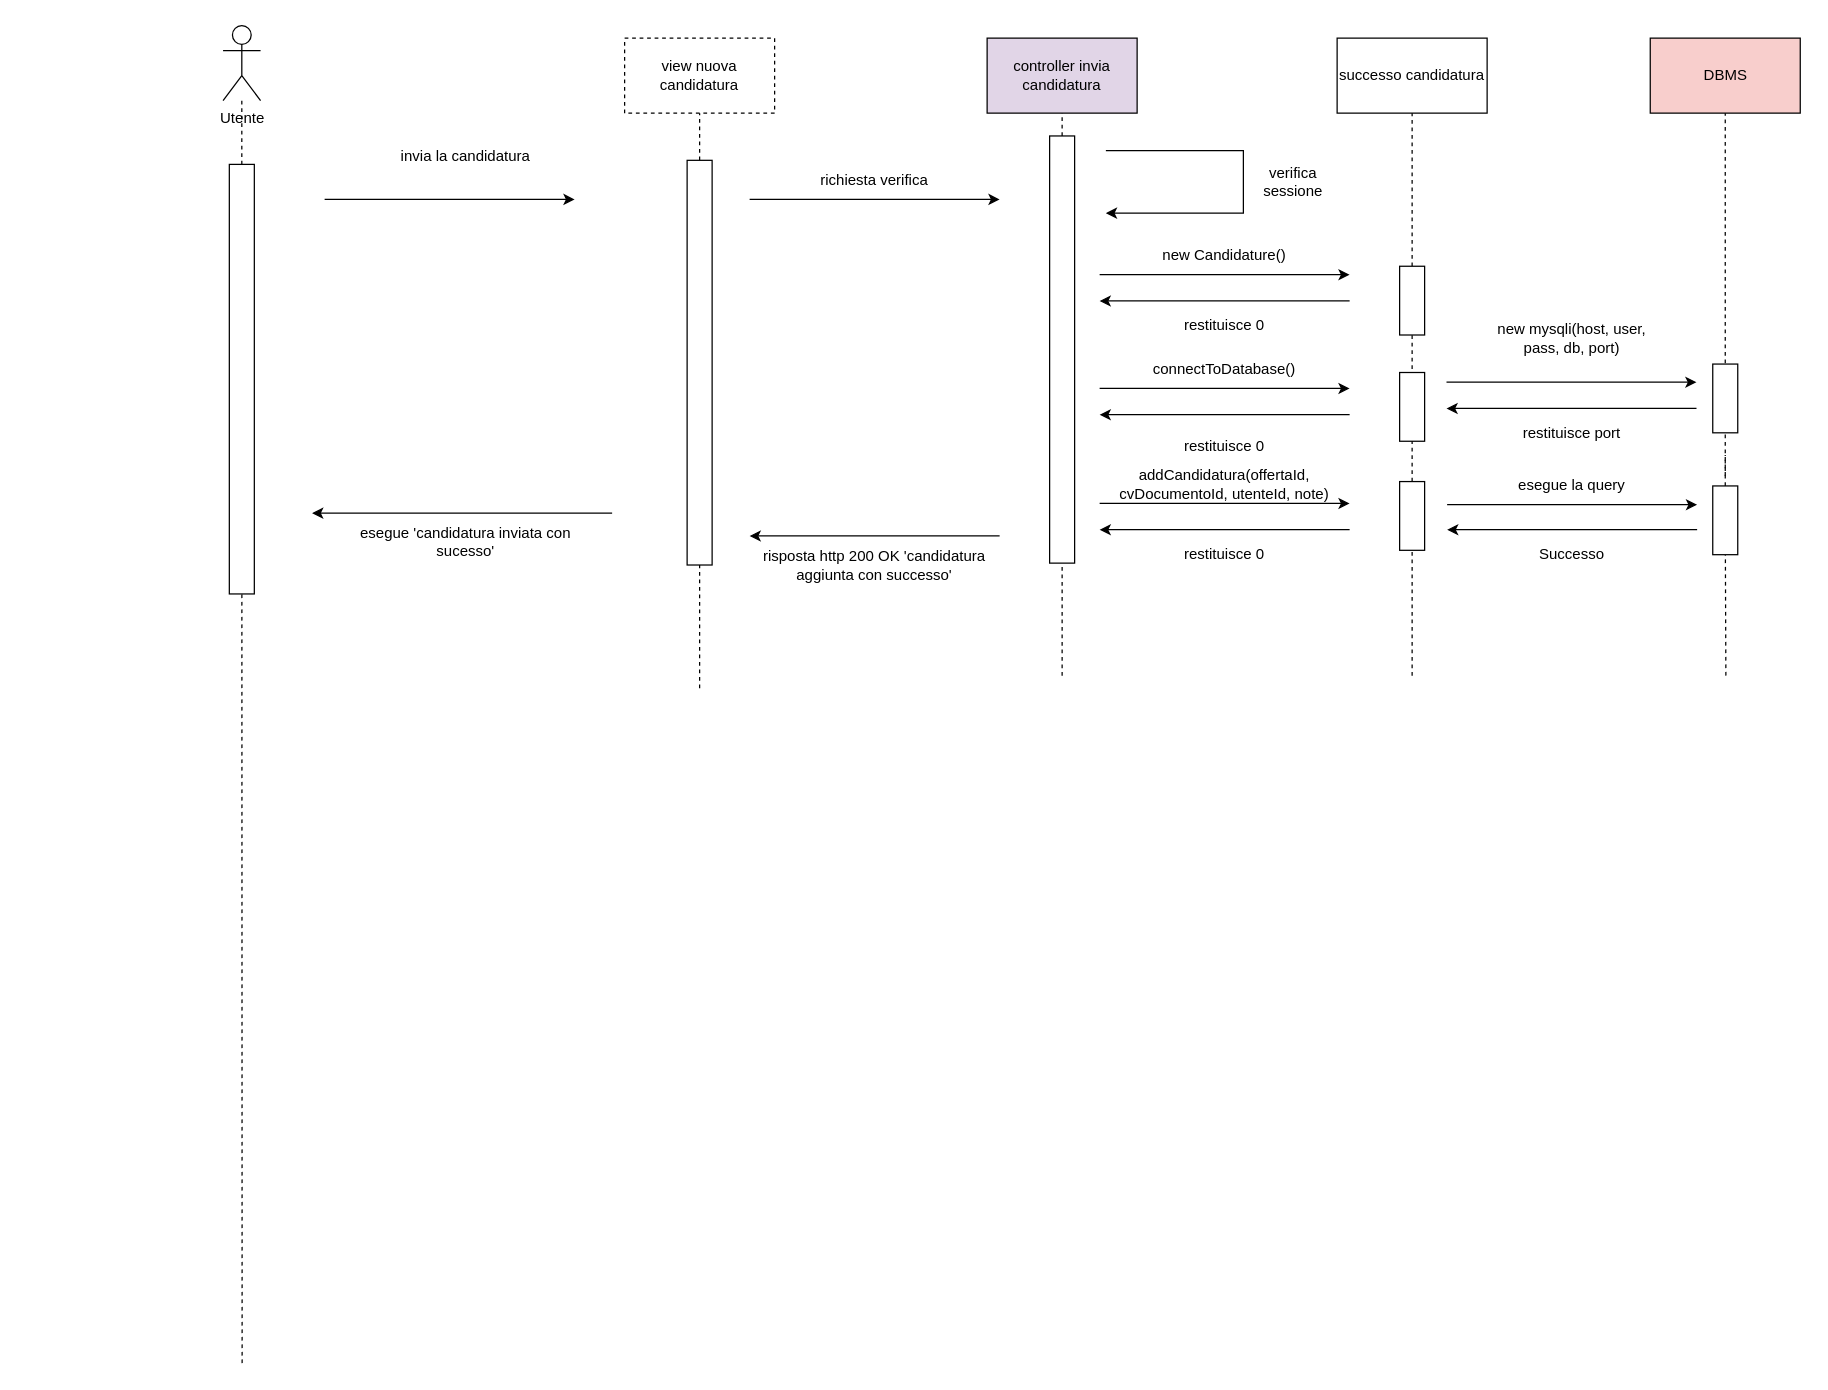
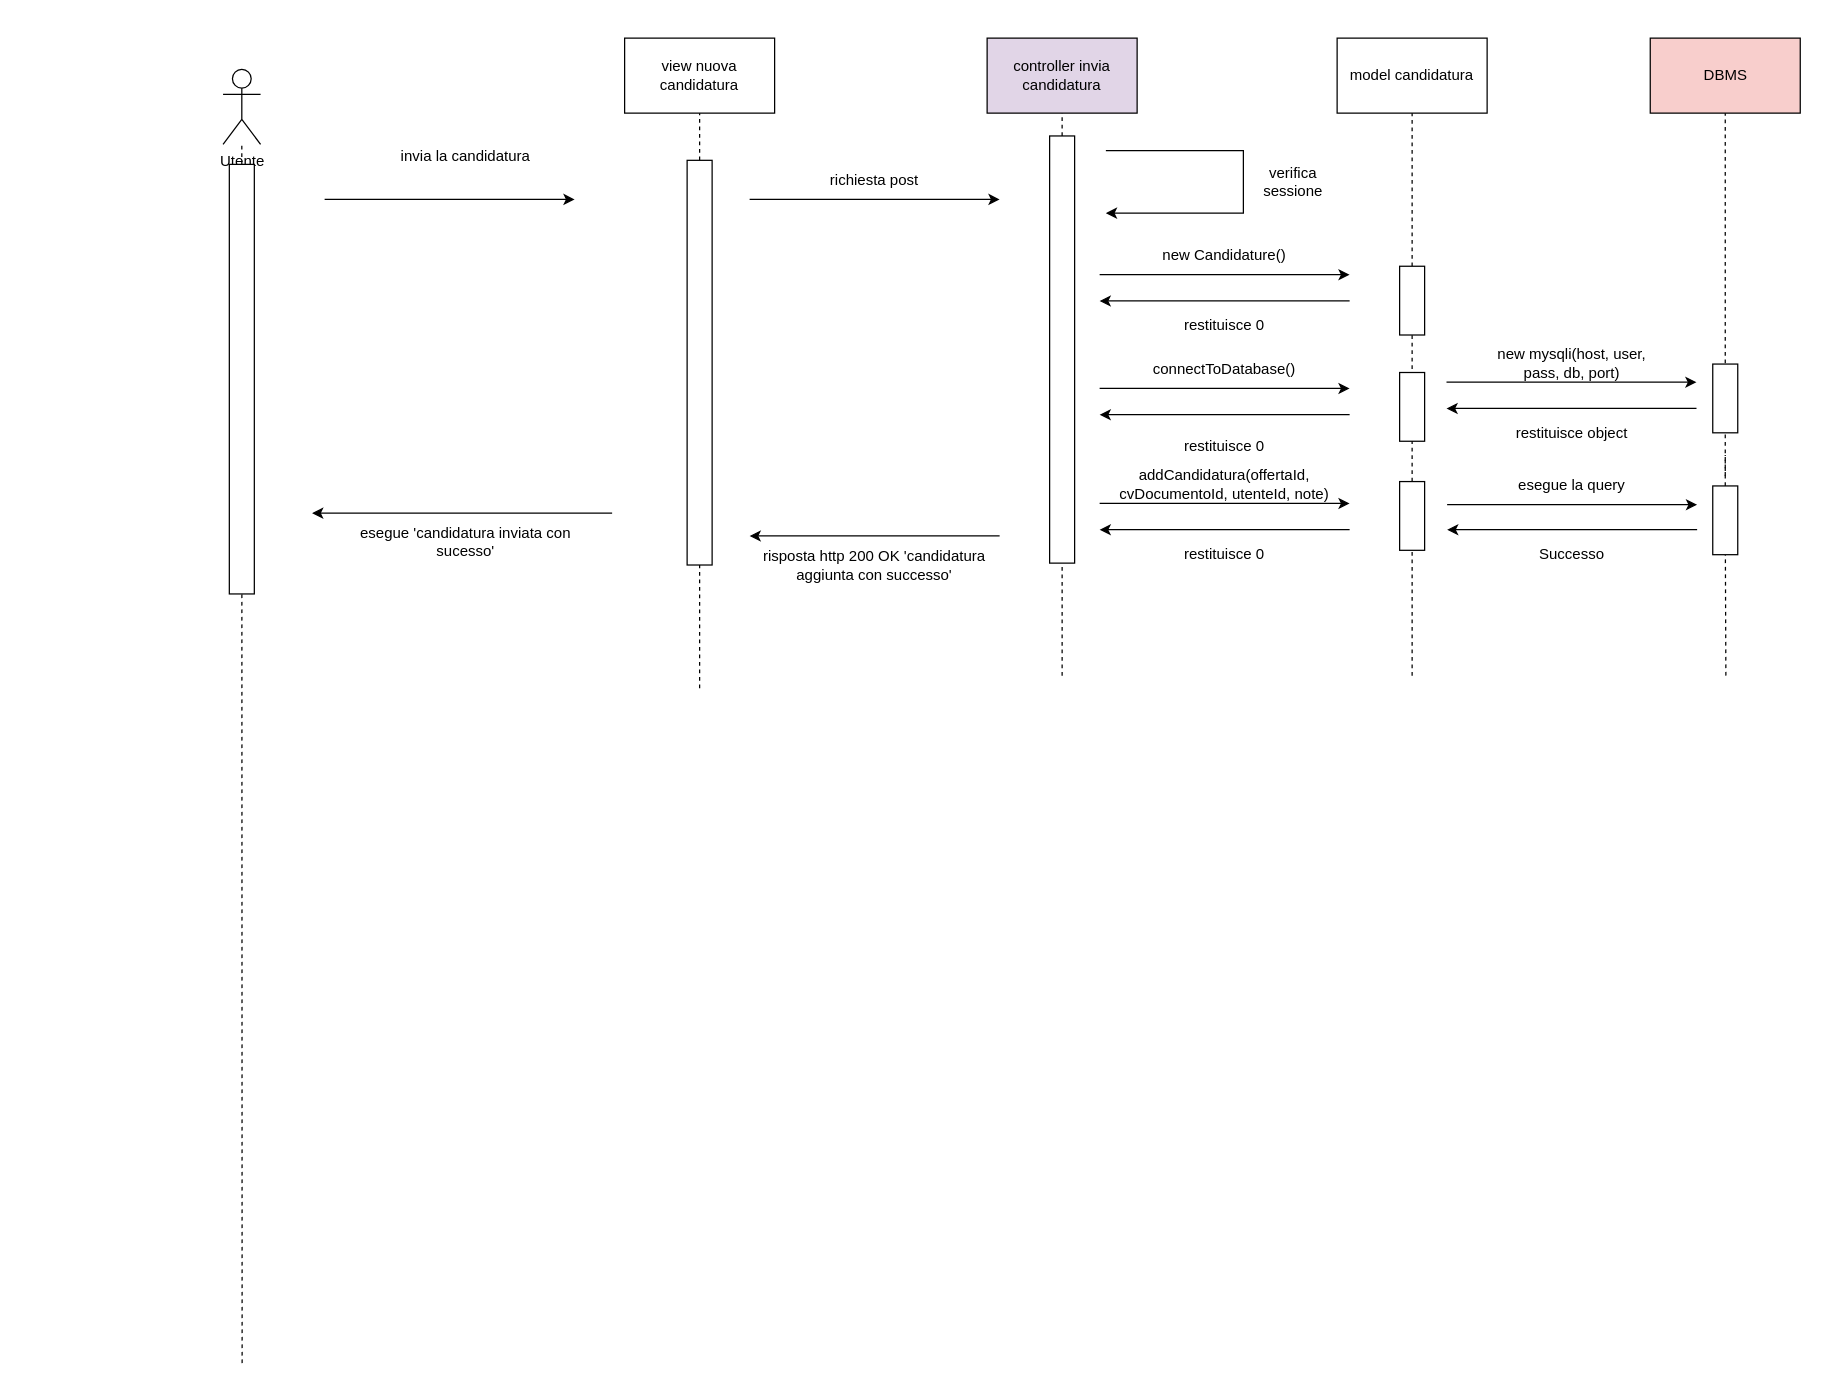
  <mxCell id="0" />
  <mxCell id="1" parent="0" />
- <mxCell id="2" value="Utente" style="shape=umlActor;verticalLabelPosition=bottom;verticalAlign=top;html=1;outlineConnect=0;" parent="1" vertex="1"><mxGeometry x="177.75" y="20" width="30" height="60" as="geometry" /></mxCell>
+ <mxCell id="2" value="Utente" style="shape=umlActor;verticalLabelPosition=bottom;verticalAlign=top;html=1;outlineConnect=0;" parent="1" vertex="1"><mxGeometry x="177.75" y="55" width="30" height="60" as="geometry" /></mxCell>
  <mxCell id="3" value="" style="endArrow=none;dashed=1;html=1;rounded=0;" parent="1" source="27" target="2" edge="1"><mxGeometry width="50" height="50" relative="1" as="geometry"><mxPoint x="192.75" y="781" as="sourcePoint" /><mxPoint x="207.75" y="361" as="targetPoint" /><Array as="points" /></mxGeometry></mxCell>
  <mxCell id="4" value="controller invia candidatura" style="rounded=0;whiteSpace=wrap;html=1;fillColor=#e1d5e7;" parent="1" vertex="1"><mxGeometry x="789" y="30" width="120" height="60" as="geometry" /></mxCell>
  <mxCell id="5" value="" style="endArrow=none;dashed=1;html=1;rounded=0;entryX=0.5;entryY=1;entryDx=0;entryDy=0;" parent="1" source="36" target="4" edge="1"><mxGeometry width="50" height="50" relative="1" as="geometry"><mxPoint x="849.001" y="269.375" as="sourcePoint" /><mxPoint x="849.001" y="246.25" as="targetPoint" /></mxGeometry></mxCell>
- <mxCell id="6" value="successo candidatura" style="rounded=0;whiteSpace=wrap;html=1;" parent="1" vertex="1"><mxGeometry x="1069" y="30" width="120" height="60" as="geometry" /></mxCell>
+ <mxCell id="6" value="model candidatura" style="rounded=0;whiteSpace=wrap;html=1;" parent="1" vertex="1"><mxGeometry x="1069" y="30" width="120" height="60" as="geometry" /></mxCell>
  <mxCell id="7" value="" style="endArrow=none;dashed=1;html=1;rounded=0;entryX=0.5;entryY=1;entryDx=0;entryDy=0;" parent="1" source="14" target="6" edge="1"><mxGeometry width="50" height="50" relative="1" as="geometry"><mxPoint x="1128.5" y="490" as="sourcePoint" /><mxPoint x="1128.5" y="240" as="targetPoint" /></mxGeometry></mxCell>
  <mxCell id="8" value="invia la candidatura" style="text;html=1;align=center;verticalAlign=middle;whiteSpace=wrap;rounded=0;" parent="1" vertex="1"><mxGeometry x="301.5" y="110" width="140" height="30" as="geometry" /></mxCell>
  <mxCell id="9" value="" style="endArrow=classic;html=1;rounded=0;" parent="1" edge="1"><mxGeometry width="50" height="50" relative="1" as="geometry"><mxPoint x="879" y="219.25" as="sourcePoint" /><mxPoint x="1079" y="219.25" as="targetPoint" /></mxGeometry></mxCell>
  <mxCell id="10" value="new Candidature()" style="text;html=1;align=center;verticalAlign=middle;whiteSpace=wrap;rounded=0;" parent="1" vertex="1"><mxGeometry x="909" y="189.25" width="140" height="30" as="geometry" /></mxCell>
  <mxCell id="11" value="" style="endArrow=classic;html=1;rounded=0;" parent="1" edge="1"><mxGeometry width="50" height="50" relative="1" as="geometry"><mxPoint x="1079" y="240.25" as="sourcePoint" /><mxPoint x="879" y="240.25" as="targetPoint" /></mxGeometry></mxCell>
  <mxCell id="12" value="restituisce 0" style="text;html=1;align=center;verticalAlign=middle;whiteSpace=wrap;rounded=0;" parent="1" vertex="1"><mxGeometry x="909" y="245.25" width="140" height="30" as="geometry" /></mxCell>
  <mxCell id="13" value="" style="endArrow=none;dashed=1;html=1;rounded=0;" parent="1" source="34" target="14" edge="1"><mxGeometry width="50" height="50" relative="1" as="geometry"><mxPoint x="1129" y="800" as="sourcePoint" /><mxPoint x="1128.5" y="240" as="targetPoint" /></mxGeometry></mxCell>
  <mxCell id="14" value="" style="rounded=0;whiteSpace=wrap;html=1;rotation=90;" parent="1" vertex="1"><mxGeometry x="1101.5" y="230" width="55" height="20" as="geometry" /></mxCell>
  <mxCell id="15" value="" style="endArrow=classic;html=1;rounded=0;" parent="1" edge="1"><mxGeometry width="50" height="50" relative="1" as="geometry"><mxPoint x="879" y="310.25" as="sourcePoint" /><mxPoint x="1079" y="310.25" as="targetPoint" /></mxGeometry></mxCell>
  <mxCell id="16" value="connectToDatabase()" style="text;html=1;align=center;verticalAlign=middle;whiteSpace=wrap;rounded=0;" parent="1" vertex="1"><mxGeometry x="909" y="280.25" width="140" height="30" as="geometry" /></mxCell>
  <mxCell id="17" value="" style="endArrow=classic;html=1;rounded=0;" parent="1" edge="1"><mxGeometry width="50" height="50" relative="1" as="geometry"><mxPoint x="1079" y="331.25" as="sourcePoint" /><mxPoint x="879" y="331.25" as="targetPoint" /></mxGeometry></mxCell>
  <mxCell id="18" value="restituisce 0" style="text;html=1;align=center;verticalAlign=middle;whiteSpace=wrap;rounded=0;" parent="1" vertex="1"><mxGeometry x="909" y="342.25" width="140" height="30" as="geometry" /></mxCell>
  <mxCell id="19" value="" style="rounded=0;whiteSpace=wrap;html=1;rotation=90;" parent="1" vertex="1"><mxGeometry x="1101.5" y="315" width="55" height="20" as="geometry" /></mxCell>
  <mxCell id="20" value="" style="endArrow=classic;html=1;rounded=0;" parent="1" edge="1"><mxGeometry width="50" height="50" relative="1" as="geometry"><mxPoint x="879" y="402.25" as="sourcePoint" /><mxPoint x="1079" y="402.25" as="targetPoint" /></mxGeometry></mxCell>
  <mxCell id="21" value="addCandidatura(offertaId, cvDocumentoId, utenteId, note)" style="text;html=1;align=center;verticalAlign=middle;whiteSpace=wrap;rounded=0;" parent="1" vertex="1"><mxGeometry x="894" y="372.25" width="170" height="30" as="geometry" /></mxCell>
  <mxCell id="22" value="" style="endArrow=classic;html=1;rounded=0;" parent="1" edge="1"><mxGeometry width="50" height="50" relative="1" as="geometry"><mxPoint x="1079" y="423.25" as="sourcePoint" /><mxPoint x="879" y="423.25" as="targetPoint" /></mxGeometry></mxCell>
  <mxCell id="23" value="restituisce 0" style="text;html=1;align=center;verticalAlign=middle;whiteSpace=wrap;rounded=0;" parent="1" vertex="1"><mxGeometry x="909" y="428.25" width="140" height="30" as="geometry" /></mxCell>
- <mxCell id="24" value="view nuova candidatura" style="rounded=0;whiteSpace=wrap;html=1;dashed=1;" parent="1" vertex="1"><mxGeometry x="499" y="30" width="120" height="60" as="geometry" /></mxCell>
+ <mxCell id="24" value="view nuova candidatura" style="rounded=0;whiteSpace=wrap;html=1;" parent="1" vertex="1"><mxGeometry x="499" y="30" width="120" height="60" as="geometry" /></mxCell>
  <mxCell id="25" value="" style="endArrow=none;dashed=1;html=1;rounded=0;entryX=0.5;entryY=1;entryDx=0;entryDy=0;" parent="1" source="32" target="24" edge="1"><mxGeometry width="50" height="50" relative="1" as="geometry"><mxPoint x="559" y="790" as="sourcePoint" /><mxPoint x="558.5" y="250" as="targetPoint" /></mxGeometry></mxCell>
  <mxCell id="26" value="" style="endArrow=none;dashed=1;html=1;rounded=0;" parent="1" target="27" edge="1"><mxGeometry width="50" height="50" relative="1" as="geometry"><mxPoint x="193" y="1090" as="sourcePoint" /><mxPoint x="192.75" y="251" as="targetPoint" /><Array as="points"><mxPoint x="192.75" y="321" /></Array></mxGeometry></mxCell>
  <mxCell id="27" value="" style="rounded=0;whiteSpace=wrap;html=1;rotation=90;" parent="1" vertex="1"><mxGeometry x="20.94" y="292.83" width="343.65" height="20" as="geometry" /></mxCell>
  <mxCell id="28" value="" style="endArrow=classic;html=1;rounded=0;" parent="1" edge="1"><mxGeometry width="50" height="50" relative="1" as="geometry"><mxPoint x="884" y="120" as="sourcePoint" /><mxPoint x="884" as="targetPoint" y="170" /><Array as="points"><mxPoint x="994" y="120" /><mxPoint x="994" y="140" /><mxPoint x="994" y="170" /></Array></mxGeometry></mxCell>
  <mxCell id="29" value="verifica sessione" style="text;html=1;align=center;verticalAlign=middle;whiteSpace=wrap;rounded=0;" parent="1" vertex="1"><mxGeometry x="994" y="130" width="80" height="30" as="geometry" /></mxCell>
  <mxCell id="30" value="" style="endArrow=none;dashed=1;html=1;rounded=0;" parent="1" target="36" edge="1"><mxGeometry width="50" height="50" relative="1" as="geometry"><mxPoint x="849" y="540" as="sourcePoint" /><mxPoint x="849" y="90" as="targetPoint" /></mxGeometry></mxCell>
  <mxCell id="31" value="" style="endArrow=none;dashed=1;html=1;rounded=0;" parent="1" target="32" edge="1"><mxGeometry width="50" height="50" relative="1" as="geometry"><mxPoint x="559" y="550" as="sourcePoint" /><mxPoint x="559" y="90" as="targetPoint" /></mxGeometry></mxCell>
  <mxCell id="32" value="" style="rounded=0;whiteSpace=wrap;html=1;rotation=90;" parent="1" vertex="1"><mxGeometry x="397.13" y="279.63" width="323.75" height="20" as="geometry" /></mxCell>
  <mxCell id="33" value="" style="endArrow=none;dashed=1;html=1;rounded=0;" parent="1" target="34" edge="1"><mxGeometry width="50" height="50" relative="1" as="geometry"><mxPoint x="1129" y="540" as="sourcePoint" /><mxPoint x="1129" y="443" as="targetPoint" /></mxGeometry></mxCell>
  <mxCell id="34" value="" style="rounded=0;whiteSpace=wrap;html=1;rotation=90;" parent="1" vertex="1"><mxGeometry x="1101.5" y="402.25" width="55" height="20" as="geometry" /></mxCell>
  <mxCell id="35" value="" style="endArrow=none;dashed=1;html=1;rounded=0;entryX=0.5;entryY=1;entryDx=0;entryDy=0;" parent="1" target="36" edge="1"><mxGeometry width="50" height="50" relative="1" as="geometry"><mxPoint x="849.001" y="269.375" as="sourcePoint" /><mxPoint x="849" y="90" as="targetPoint" /></mxGeometry></mxCell>
  <mxCell id="36" value="" style="rounded=0;whiteSpace=wrap;html=1;rotation=90;" parent="1" vertex="1"><mxGeometry x="678.13" y="269.14" width="341.73" height="20" as="geometry" /></mxCell>
  <mxCell id="37" value="" style="endArrow=classic;html=1;rounded=0;" parent="1" edge="1"><mxGeometry width="50" height="50" relative="1" as="geometry"><mxPoint x="799" y="428.25" as="sourcePoint" /><mxPoint x="599" y="428.25" as="targetPoint" /></mxGeometry></mxCell>
  <mxCell id="38" value="risposta http 200 OK 'candidatura aggiunta con successo'" style="text;html=1;align=center;verticalAlign=middle;whiteSpace=wrap;rounded=0;" parent="1" vertex="1"><mxGeometry x="609" y="433.25" width="180" height="36.75" as="geometry" /></mxCell>
  <mxCell id="39" value="" style="endArrow=classic;html=1;rounded=0;" parent="1" edge="1"><mxGeometry width="50" height="50" relative="1" as="geometry"><mxPoint x="599" y="159" as="sourcePoint" /><mxPoint x="799" y="159" as="targetPoint" /></mxGeometry></mxCell>
- <mxCell id="40" value="richiesta verifica" style="text;html=1;align=center;verticalAlign=middle;whiteSpace=wrap;rounded=0;" parent="1" vertex="1"><mxGeometry x="629" y="129" width="140" height="30" as="geometry" /></mxCell>
+ <mxCell id="40" value="richiesta post" style="text;html=1;align=center;verticalAlign=middle;whiteSpace=wrap;rounded=0;" parent="1" vertex="1"><mxGeometry x="629" y="129" width="140" height="30" as="geometry" /></mxCell>
  <mxCell id="41" value="" style="endArrow=classic;html=1;rounded=0;" parent="1" edge="1"><mxGeometry width="50" height="50" relative="1" as="geometry"><mxPoint x="259" y="159" as="sourcePoint" /><mxPoint x="459" y="159" as="targetPoint" /><Array as="points"><mxPoint x="349" y="159" /></Array></mxGeometry></mxCell>
  <mxCell id="42" value="" style="endArrow=classic;html=1;rounded=0;" parent="1" edge="1"><mxGeometry width="50" height="50" relative="1" as="geometry"><mxPoint x="489" y="410" as="sourcePoint" /><mxPoint x="249" y="410" as="targetPoint" /></mxGeometry></mxCell>
  <mxCell id="43" value="esegue 'candidatura inviata con sucesso'" style="text;html=1;align=center;verticalAlign=middle;whiteSpace=wrap;rounded=0;" parent="1" vertex="1"><mxGeometry x="281.5" y="415" width="180" height="36.75" as="geometry" /></mxCell>
  <mxCell id="44" value="DBMS" style="rounded=0;whiteSpace=wrap;html=1;fillColor=#f8cecc;" vertex="1" parent="1"><mxGeometry x="1319.5" y="30" width="120" height="60" as="geometry" /></mxCell>
  <mxCell id="45" value="" style="endArrow=none;dashed=1;html=1;rounded=0;entryX=0.5;entryY=1;entryDx=0;entryDy=0;" edge="1" parent="1" target="44"><mxGeometry width="50" height="50" relative="1" as="geometry"><mxPoint x="1379.5" y="380" as="sourcePoint" /><mxPoint x="1379" y="240" as="targetPoint" /></mxGeometry></mxCell>
  <mxCell id="46" value="" style="endArrow=none;dashed=1;html=1;rounded=0;" edge="1" parent="1" source="53"><mxGeometry width="50" height="50" relative="1" as="geometry"><mxPoint x="1379.5" y="800" as="sourcePoint" /><mxPoint x="1379.5" y="363.5" as="targetPoint" /></mxGeometry></mxCell>
  <mxCell id="47" value="" style="rounded=0;whiteSpace=wrap;html=1;rotation=90;" vertex="1" parent="1"><mxGeometry x="1352" y="308.25" width="55" height="20" as="geometry" /></mxCell>
  <mxCell id="48" value="" style="endArrow=classic;html=1;rounded=0;" edge="1" parent="1"><mxGeometry width="50" height="50" relative="1" as="geometry"><mxPoint x="1156.5" y="305.25" as="sourcePoint" /><mxPoint x="1356.5" y="305.25" as="targetPoint" /></mxGeometry></mxCell>
- <mxCell id="49" value="new mysqli(host, user, pass, db, port)" style="text;html=1;align=center;verticalAlign=middle;whiteSpace=wrap;rounded=0;" vertex="1" parent="1"><mxGeometry x="1186.5" y="255.25" width="140" height="30" as="geometry" /></mxCell>
+ <mxCell id="49" value="new mysqli(host, user, pass, db, port)" style="text;html=1;align=center;verticalAlign=middle;whiteSpace=wrap;rounded=0;" vertex="1" parent="1"><mxGeometry x="1186.5" y="275.25" width="140" height="30" as="geometry" /></mxCell>
  <mxCell id="50" value="" style="endArrow=classic;html=1;rounded=0;" edge="1" parent="1"><mxGeometry width="50" height="50" relative="1" as="geometry"><mxPoint x="1356.5" y="326.25" as="sourcePoint" /><mxPoint x="1156.5" y="326.25" as="targetPoint" /></mxGeometry></mxCell>
- <mxCell id="51" value="restituisce port" style="text;html=1;align=center;verticalAlign=middle;whiteSpace=wrap;rounded=0;" vertex="1" parent="1"><mxGeometry x="1186.5" y="331.25" width="140" height="30" as="geometry" /></mxCell>
+ <mxCell id="51" value="restituisce object" style="text;html=1;align=center;verticalAlign=middle;whiteSpace=wrap;rounded=0;" vertex="1" parent="1"><mxGeometry x="1186.5" y="331.25" width="140" height="30" as="geometry" /></mxCell>
  <mxCell id="52" value="" style="endArrow=none;dashed=1;html=1;rounded=0;" edge="1" parent="1" target="53"><mxGeometry width="50" height="50" relative="1" as="geometry"><mxPoint x="1380" y="540" as="sourcePoint" /><mxPoint x="1379.5" y="363.5" as="targetPoint" /></mxGeometry></mxCell>
  <mxCell id="53" value="" style="rounded=0;whiteSpace=wrap;html=1;rotation=90;" vertex="1" parent="1"><mxGeometry x="1352" y="405.75" width="55" height="20" as="geometry" /></mxCell>
  <mxCell id="54" value="" style="endArrow=classic;html=1;rounded=0;" edge="1" parent="1"><mxGeometry width="50" height="50" relative="1" as="geometry"><mxPoint x="1157" y="403.25" as="sourcePoint" /><mxPoint x="1357" y="403.25" as="targetPoint" /></mxGeometry></mxCell>
  <mxCell id="55" value="esegue la query" style="text;html=1;align=center;verticalAlign=middle;whiteSpace=wrap;rounded=0;" vertex="1" parent="1"><mxGeometry x="1187" y="373.25" width="140" height="30" as="geometry" /></mxCell>
  <mxCell id="56" value="" style="endArrow=classic;html=1;rounded=0;" edge="1" parent="1"><mxGeometry width="50" height="50" relative="1" as="geometry"><mxPoint x="1357" y="423.25" as="sourcePoint" /><mxPoint x="1157" y="423.25" as="targetPoint" /></mxGeometry></mxCell>
  <mxCell id="57" value="Successo" style="text;html=1;align=center;verticalAlign=middle;whiteSpace=wrap;rounded=0;" vertex="1" parent="1"><mxGeometry x="1187" y="428.25" width="140" height="30" as="geometry" /></mxCell>
